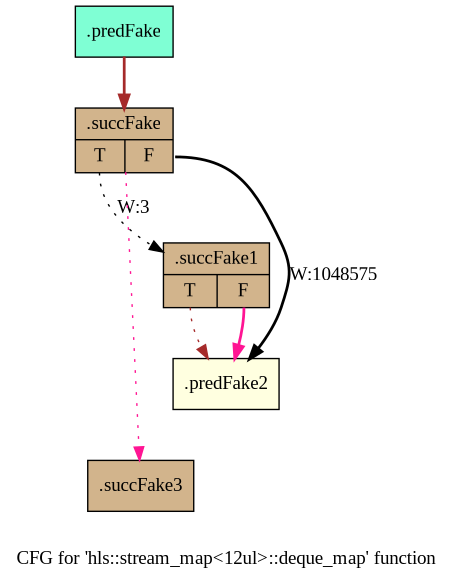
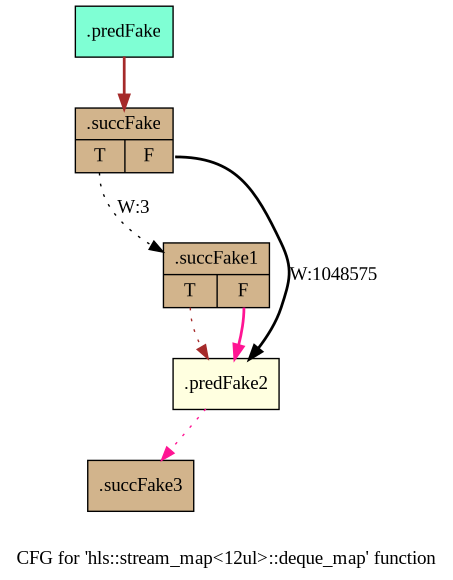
  digraph {
    fontname="Liberation Serif"
    label="CFG for 'hls::stream_map\<12ul\>::deque_map' function"
    node [filename="/media/miguel/NewVolume/Linux/Xilinx/Vitis_HLS/2020.2/include/hls_stream_thread_unsafe.h" fillcolor=tan fontname="Liberation Serif" linenumber=111 shape=record style=filled]
    edge [color=brown filename="/media/miguel/NewVolume/Linux/Xilinx/Vitis_HLS/2020.2/include/hls_stream_thread_unsafe.h" fontname="Liberation Serif" style=bold]
    n1 [fillcolor=aquamarine label="{.predFake}"]
    n2 [label="{.succFake|{<s0>T|<s1>F}}"]
    n3 [label="{.succFake1|{<s0>T|<s1>F}}"]
    n4 [fillcolor=lightyellow label="{.predFake2}" linenumber=112]
    n5 [label="{.succFake3}" linenumber=112]
    n1 -> n2 [execusionnum=872]
    n2 -> n3 [color=black execusionnum=0 label="W:3" style=dotted tailport=s0]
    n2 -> n4 [color=black label="W:1048575" tailport=s1 filename=""]
    n3 -> n4 [execusionnum=0 style=dotted tailport=s0]
    n3 -> n4 [color=deeppink tailport=s1 filename=""]
-   n2 -> n5 [color=deeppink execusionnum=1048574 style=dotted]
+   n4 -> n5 [color=deeppink execusionnum=1048574 style=dotted]
  }
